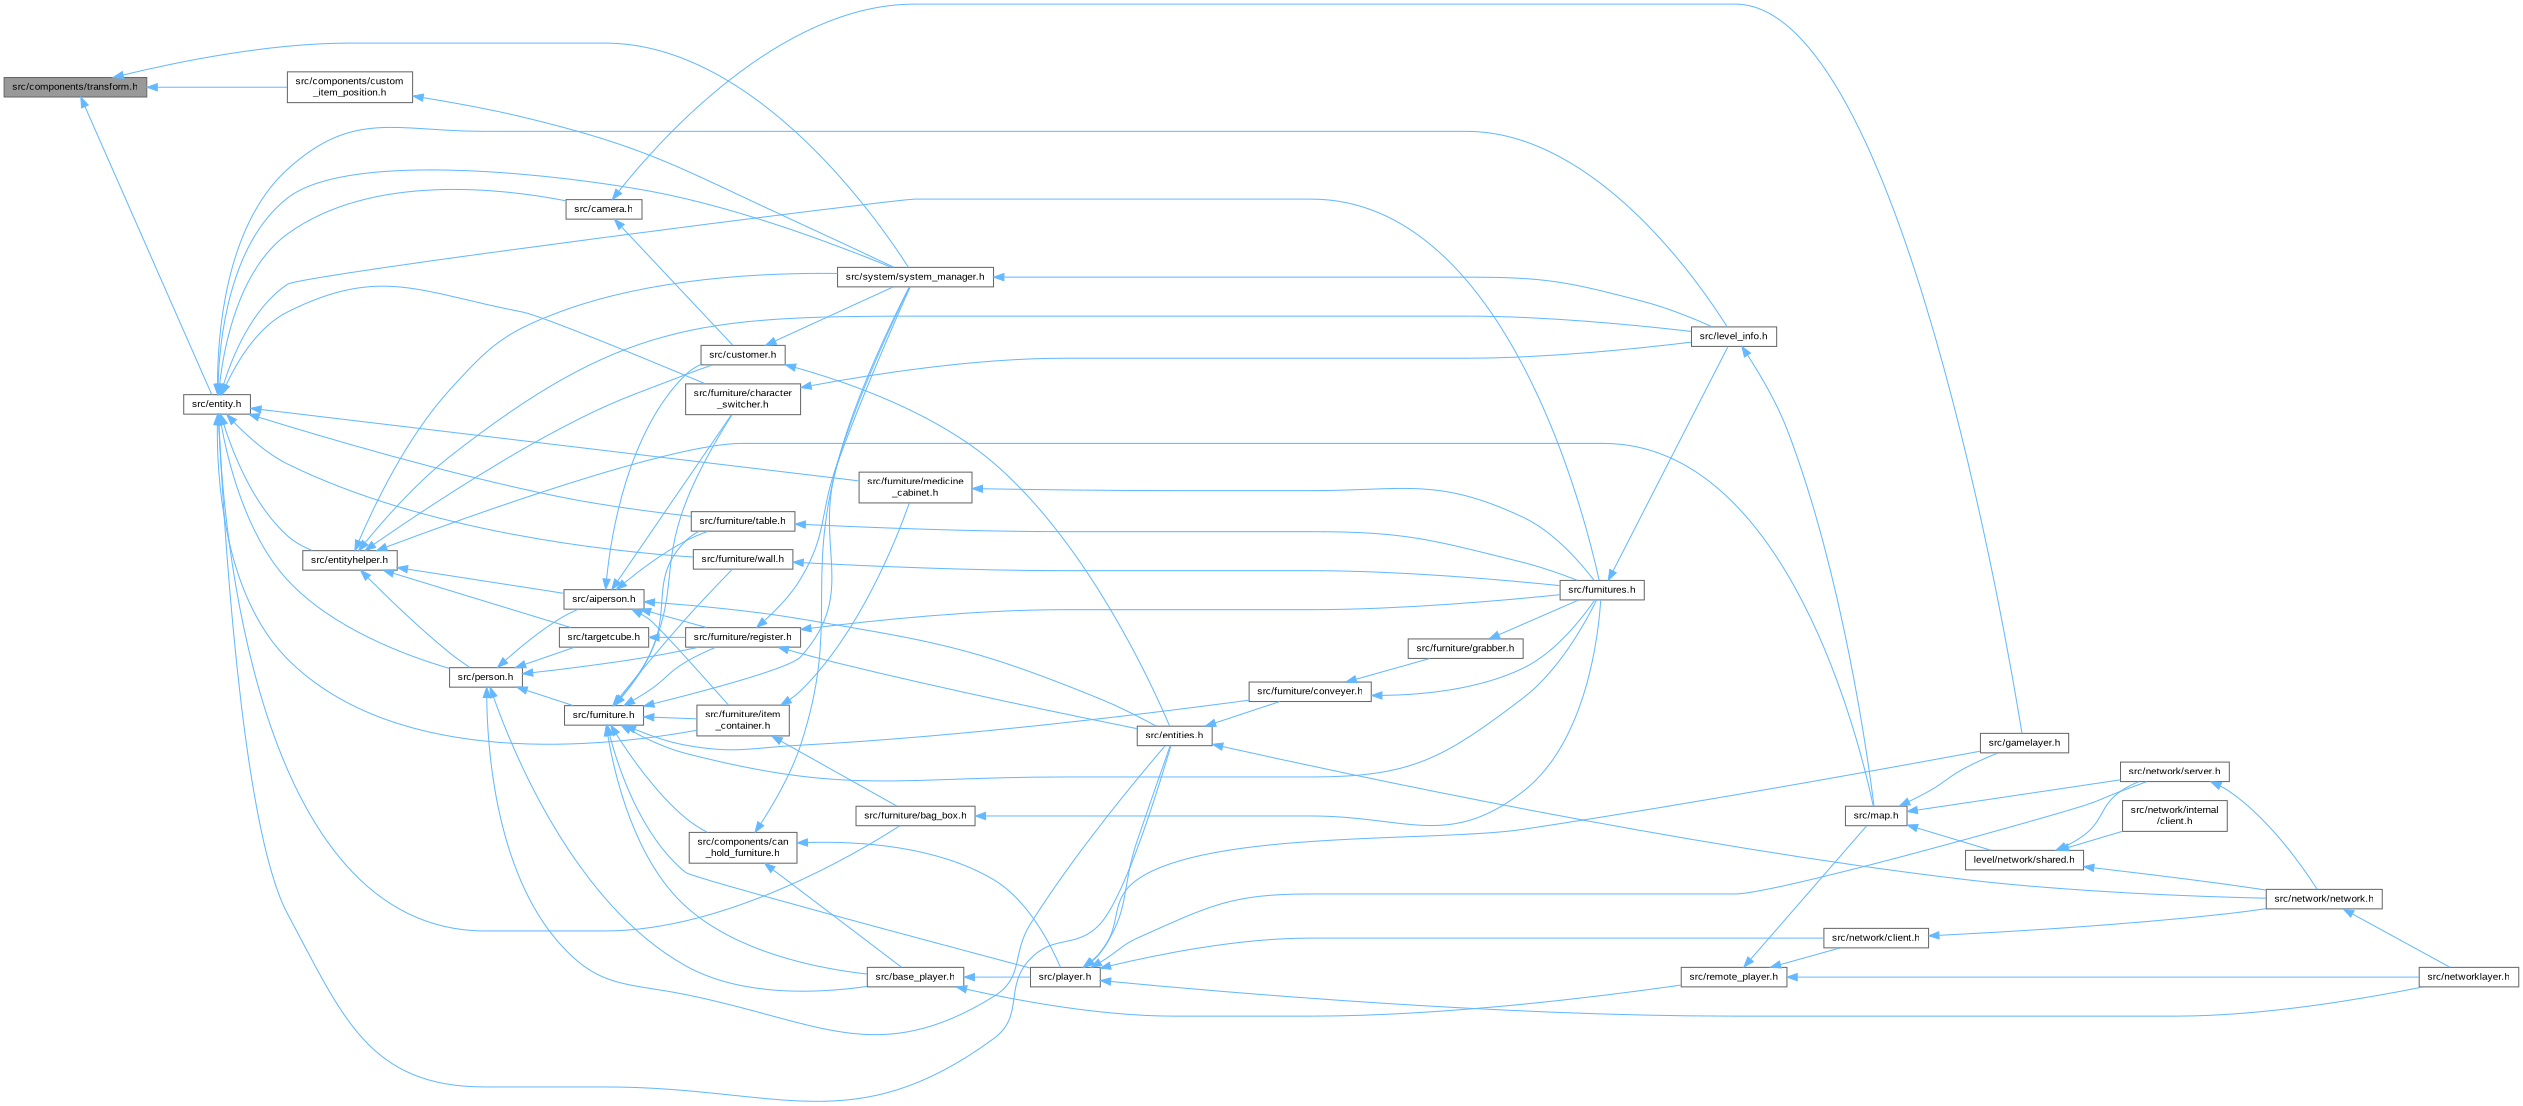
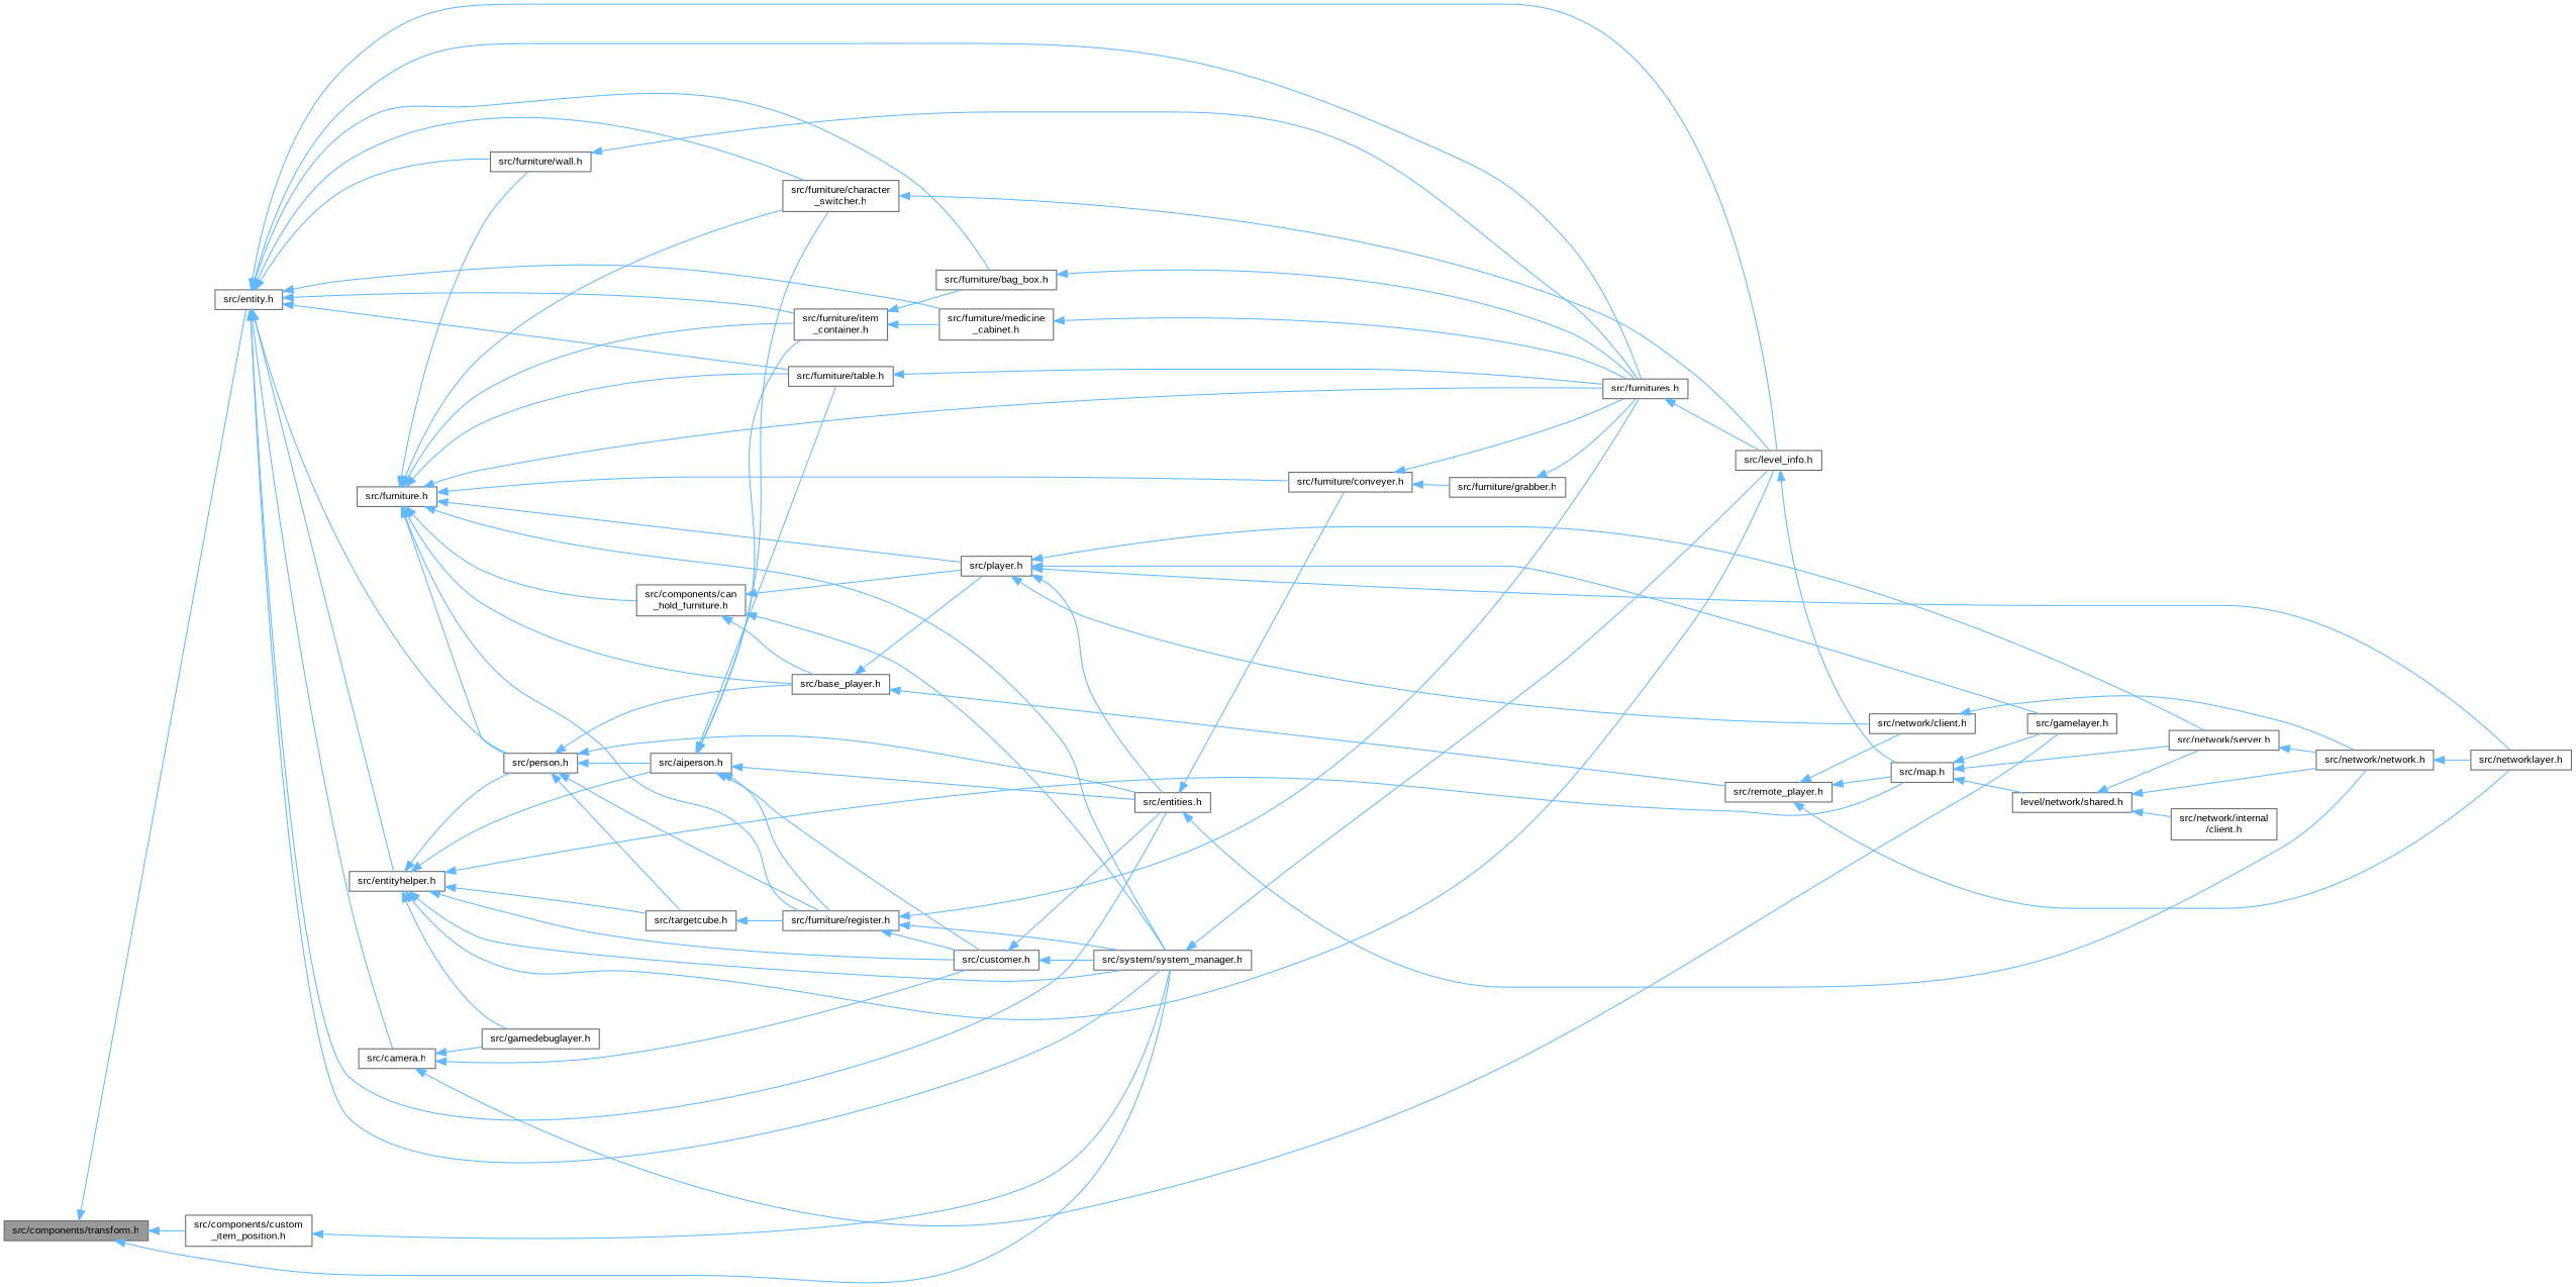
  digraph {
    fontname="Liberation Sans"
    rankdir=LR
    node [color=grey40 fillcolor=white fontname="Liberation Sans" fontsize=10 shape=box style=filled]
    edge [color=steelblue1 dir=back fontname="Liberation Sans" fontsize=10 labelfontname=Helvetica labelfontsize=10 style=solid]
    n1 [color=gray40 fillcolor=grey60 fontcolor=black height=0.2 label="src/components/transform.h" width=0.4]
    n2 [height=0.2 label="src/components/custom\l_item_position.h" width=0.4]
    n3 [height=0.2 label="src/system/system_manager.h" width=0.4]
    n4 [height=0.2 label="src/entity.h" width=0.4]
    n5 [height=0.2 label="src/level_info.h" width=0.4]
    n6 [height=0.2 label="src/camera.h" width=0.4]
    n7 [height=0.2 label="src/entities.h" width=0.4]
    n8 [height=0.2 label="src/furnitures.h" width=0.4]
    n9 [height=0.2 label="src/entityhelper.h" width=0.4]
    n10 [height=0.2 label="src/furniture/character\l_switcher.h" width=0.4]
    n11 [height=0.2 label="src/furniture/item\l_container.h" width=0.4]
    n12 [height=0.2 label="src/furniture/bag_box.h" width=0.4]
    n13 [height=0.2 label="src/furniture/medicine\l_cabinet.h" width=0.4]
    n14 [height=0.2 label="src/furniture/table.h" width=0.4]
    n15 [height=0.2 label="src/person.h" width=0.4]
    n16 [height=0.2 label="src/furniture/wall.h" width=0.4]
    n17 [height=0.2 label="src/map.h" width=0.4]
    n18 [height=0.2 label="src/gamelayer.h" width=0.4]
    n19 [height=0.2 label="src/network/server.h" width=0.4]
    n20 [height=0.2 label="level/network/shared.h" width=0.4]
    n21 [height=0.2 label="src/network/network.h" width=0.4]
    n22 [height=0.2 label="src/network/internal\l/client.h" width=0.4]
    n23 [height=0.2 label="src/networklayer.h" width=0.4]
    n24 [height=0.2 label="src/network/client.h" width=0.4]
    n25 [height=0.2 label="src/customer.h" width=0.4]
+   n26 [height=0.2 label="src/gamedebuglayer.h" width=0.4]
    n27 [height=0.2 label="src/furniture/conveyer.h" width=0.4]
    n28 [height=0.2 label="src/aiperson.h" width=0.4]
    n29 [height=0.2 label="src/targetcube.h" width=0.4]
    n30 [height=0.2 label="src/furniture/register.h" width=0.4]
    n31 [height=0.2 label="src/furniture.h" width=0.4]
    n32 [height=0.2 label="src/base_player.h" width=0.4]
    n33 [height=0.2 label="src/player.h" width=0.4]
    n34 [height=0.2 label="src/components/can\l_hold_furniture.h" width=0.4]
    n35 [height=0.2 label="src/furniture/grabber.h" width=0.4]
    n36 [height=0.2 label="src/remote_player.h" width=0.4]
    n1 -> n2
    n1 -> n3
    n1 -> n4
    n2 -> n3
    n3 -> n5
    n4 -> n3
    n4 -> n5
    n4 -> n6
    n4 -> n7
    n4 -> n8
    n4 -> n9
    n4 -> n10
    n4 -> n11
    n4 -> n12
    n4 -> n13
    n4 -> n14
    n4 -> n15
    n4 -> n16
    n5 -> n17
    n6 -> n18
    n6 -> n25
+   n6 -> n26
    n7 -> n21
    n7 -> n27
    n8 -> n5
    n9 -> n3
    n9 -> n5
    n9 -> n15
    n9 -> n17
    n9 -> n25
+   n9 -> n26
    n9 -> n28
    n9 -> n29
    n10 -> n5
    n11 -> n12
    n11 -> n13
    n12 -> n8
    n13 -> n8
    n14 -> n8
    n15 -> n7
    n15 -> n28
    n15 -> n29
    n15 -> n30
-   n15 -> n31
+   n31 -> n15
    n15 -> n32
    n16 -> n8
    n17 -> n18
    n17 -> n19
    n17 -> n20
    n19 -> n21
    n20 -> n19
    n20 -> n21
    n20 -> n22
    n21 -> n23
    n24 -> n21
    n25 -> n3
    n25 -> n7
    n27 -> n8
    n27 -> n35
    n28 -> n7
    n28 -> n10
    n28 -> n11
    n28 -> n14
    n28 -> n25
    n28 -> n30
    n29 -> n30
    n30 -> n3
    n30 -> n8
-   n30 -> n7
+   n30 -> n25
    n31 -> n3
    n31 -> n8
    n31 -> n10
    n31 -> n11
    n31 -> n14
    n31 -> n16
    n31 -> n27
    n31 -> n30
    n31 -> n32
    n31 -> n33
    n31 -> n34
    n32 -> n33
    n32 -> n36
    n33 -> n7
    n33 -> n18
    n33 -> n19
    n33 -> n23
    n33 -> n24
    n34 -> n3
    n34 -> n32
    n34 -> n33
    n35 -> n8
    n36 -> n17
    n36 -> n23
    n36 -> n24
  }
